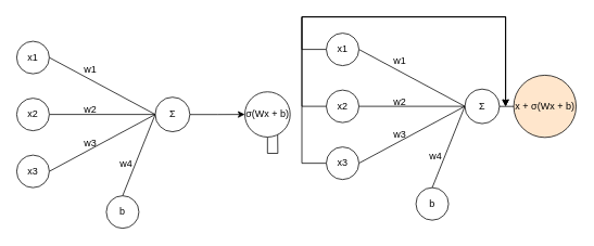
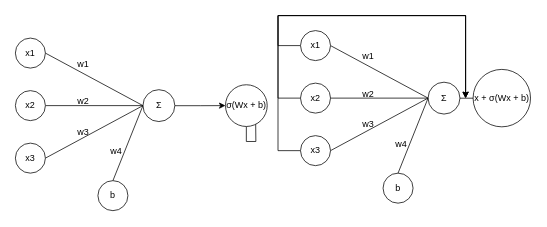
  <mxCell id="0" />
  <mxCell id="1" parent="0" />
  <mxCell id="2" style="rounded=0;orthogonalLoop=1;jettySize=auto;html=1;exitX=1;exitY=0.5;exitDx=0;exitDy=0;entryX=0;entryY=0.5;entryDx=0;entryDy=0;endArrow=none;endFill=1;startFill=0;" edge="1" parent="1" source="3" target="9"><mxGeometry relative="1" as="geometry" /></mxCell>
  <mxCell id="3" value="x1" style="ellipse;whiteSpace=wrap;html=1;aspect=fixed;" vertex="1" parent="1"><mxGeometry x="20" y="50" width="40" height="40" as="geometry" /></mxCell>
  <mxCell id="4" style="edgeStyle=orthogonalEdgeStyle;rounded=0;orthogonalLoop=1;jettySize=auto;html=1;exitX=1;exitY=0.5;exitDx=0;exitDy=0;entryX=0;entryY=0.5;entryDx=0;entryDy=0;endArrow=none;endFill=1;startFill=0;" edge="1" parent="1" source="5" target="9"><mxGeometry relative="1" as="geometry" /></mxCell>
  <mxCell id="5" value="x2" style="ellipse;whiteSpace=wrap;html=1;aspect=fixed;" vertex="1" parent="1"><mxGeometry x="20" y="120" width="40" height="40" as="geometry" /></mxCell>
  <mxCell id="6" style="rounded=0;orthogonalLoop=1;jettySize=auto;html=1;exitX=1;exitY=0.5;exitDx=0;exitDy=0;entryX=0;entryY=0.5;entryDx=0;entryDy=0;endArrow=none;endFill=1;startFill=0;" edge="1" parent="1" source="7" target="9"><mxGeometry relative="1" as="geometry" /></mxCell>
  <mxCell id="7" value="x3" style="ellipse;whiteSpace=wrap;html=1;aspect=fixed;" vertex="1" parent="1"><mxGeometry x="20" y="190" width="40" height="40" as="geometry" /></mxCell>
  <mxCell id="8" value="" style="edgeStyle=orthogonalEdgeStyle;rounded=0;orthogonalLoop=1;jettySize=auto;html=1;" edge="1" parent="1" source="9" target="17"><mxGeometry relative="1" as="geometry" /></mxCell>
  <mxCell id="9" value="Σ" style="ellipse;whiteSpace=wrap;html=1;aspect=fixed;" vertex="1" parent="1"><mxGeometry x="190" y="118.75" width="42.5" height="42.5" as="geometry" /></mxCell>
  <mxCell id="10" value="w1" style="text;html=1;align=center;verticalAlign=middle;resizable=0;points=[];autosize=1;strokeColor=none;fillColor=none;" vertex="1" parent="1"><mxGeometry x="90" y="70" width="40" height="30" as="geometry" /></mxCell>
  <mxCell id="11" value="w2" style="text;html=1;align=center;verticalAlign=middle;resizable=0;points=[];autosize=1;strokeColor=none;fillColor=none;" vertex="1" parent="1"><mxGeometry x="90" y="120" width="40" height="30" as="geometry" /></mxCell>
  <mxCell id="12" value="w3" style="text;html=1;align=center;verticalAlign=middle;resizable=0;points=[];autosize=1;strokeColor=none;fillColor=none;" vertex="1" parent="1"><mxGeometry x="90" y="160" width="40" height="30" as="geometry" /></mxCell>
  <mxCell id="13" style="rounded=0;orthogonalLoop=1;jettySize=auto;html=1;exitX=0.5;exitY=0;exitDx=0;exitDy=0;entryX=0;entryY=0.5;entryDx=0;entryDy=0;endArrow=none;endFill=1;startFill=0;" edge="1" parent="1" source="14" target="9"><mxGeometry relative="1" as="geometry" /></mxCell>
  <mxCell id="14" value="b" style="ellipse;whiteSpace=wrap;html=1;aspect=fixed;" vertex="1" parent="1"><mxGeometry x="130" y="240" width="40" height="40" as="geometry" /></mxCell>
  <mxCell id="15" value="w4" style="text;html=1;align=center;verticalAlign=middle;resizable=0;points=[];autosize=1;strokeColor=none;fillColor=none;" vertex="1" parent="1"><mxGeometry x="134" y="186" width="40" height="30" as="geometry" /></mxCell>
  <mxCell id="16" style="edgeStyle=orthogonalEdgeStyle;rounded=0;orthogonalLoop=1;jettySize=auto;html=1;" edge="1" parent="1" source="17"><mxGeometry relative="1" as="geometry"><mxPoint x="340" y="140" as="targetPoint" /></mxGeometry></mxCell>
  <mxCell id="17" value="σ(Wx + b)" style="ellipse;whiteSpace=wrap;html=1;aspect=fixed;" vertex="1" parent="1"><mxGeometry x="300" y="112.19" width="55.62" height="55.62" as="geometry" /></mxCell>
  <mxCell id="18" style="rounded=0;orthogonalLoop=1;jettySize=auto;html=1;exitX=1;exitY=0.5;exitDx=0;exitDy=0;entryX=0;entryY=0.5;entryDx=0;entryDy=0;endArrow=none;endFill=1;startFill=0;" edge="1" parent="1" source="20" target="28"><mxGeometry relative="1" as="geometry" /></mxCell>
  <mxCell id="19" style="edgeStyle=orthogonalEdgeStyle;rounded=0;orthogonalLoop=1;jettySize=auto;html=1;" edge="1" parent="1" source="20"><mxGeometry relative="1" as="geometry"><mxPoint x="620" y="130" as="targetPoint" /><Array as="points"><mxPoint x="370" y="60" /><mxPoint x="370" y="20" /><mxPoint x="620" y="20" /></Array></mxGeometry></mxCell>
  <mxCell id="20" value="x1" style="ellipse;whiteSpace=wrap;html=1;aspect=fixed;" vertex="1" parent="1"><mxGeometry x="400" y="40" width="40" height="40" as="geometry" /></mxCell>
  <mxCell id="21" style="edgeStyle=orthogonalEdgeStyle;rounded=0;orthogonalLoop=1;jettySize=auto;html=1;exitX=1;exitY=0.5;exitDx=0;exitDy=0;entryX=0;entryY=0.5;entryDx=0;entryDy=0;endArrow=none;endFill=1;startFill=0;" edge="1" parent="1" source="23" target="28"><mxGeometry relative="1" as="geometry" /></mxCell>
  <mxCell id="22" style="edgeStyle=orthogonalEdgeStyle;rounded=0;orthogonalLoop=1;jettySize=auto;html=1;" edge="1" parent="1" source="23"><mxGeometry relative="1" as="geometry"><mxPoint x="620" y="130" as="targetPoint" /><Array as="points"><mxPoint x="370" y="130" /><mxPoint x="370" y="20" /><mxPoint x="620" y="20" /></Array></mxGeometry></mxCell>
  <mxCell id="23" value="x2" style="ellipse;whiteSpace=wrap;html=1;aspect=fixed;" vertex="1" parent="1"><mxGeometry x="400" y="110" width="40" height="40" as="geometry" /></mxCell>
  <mxCell id="24" style="rounded=0;orthogonalLoop=1;jettySize=auto;html=1;exitX=1;exitY=0.5;exitDx=0;exitDy=0;entryX=0;entryY=0.5;entryDx=0;entryDy=0;endArrow=none;endFill=1;startFill=0;" edge="1" parent="1" source="26" target="28"><mxGeometry relative="1" as="geometry" /></mxCell>
  <mxCell id="25" style="edgeStyle=orthogonalEdgeStyle;rounded=0;orthogonalLoop=1;jettySize=auto;html=1;" edge="1" parent="1" source="26"><mxGeometry relative="1" as="geometry"><mxPoint x="620" y="130" as="targetPoint" /><Array as="points"><mxPoint x="370" y="200" /><mxPoint x="370" y="20" /><mxPoint x="620" y="20" /></Array></mxGeometry></mxCell>
  <mxCell id="26" value="x3" style="ellipse;whiteSpace=wrap;html=1;aspect=fixed;" vertex="1" parent="1"><mxGeometry x="400" y="180" width="40" height="40" as="geometry" /></mxCell>
  <mxCell id="27" value="" style="edgeStyle=orthogonalEdgeStyle;rounded=0;orthogonalLoop=1;jettySize=auto;html=1;" edge="1" parent="1" source="28" target="35"><mxGeometry relative="1" as="geometry" /></mxCell>
  <mxCell id="28" value="Σ" style="ellipse;whiteSpace=wrap;html=1;aspect=fixed;" vertex="1" parent="1"><mxGeometry x="570" y="108.75" width="42.5" height="42.5" as="geometry" /></mxCell>
  <mxCell id="29" value="w1" style="text;html=1;align=center;verticalAlign=middle;resizable=0;points=[];autosize=1;strokeColor=none;fillColor=none;" vertex="1" parent="1"><mxGeometry x="470" y="60" width="40" height="30" as="geometry" /></mxCell>
  <mxCell id="30" value="w2" style="text;html=1;align=center;verticalAlign=middle;resizable=0;points=[];autosize=1;strokeColor=none;fillColor=none;" vertex="1" parent="1"><mxGeometry x="470" y="110" width="40" height="30" as="geometry" /></mxCell>
  <mxCell id="31" value="w3" style="text;html=1;align=center;verticalAlign=middle;resizable=0;points=[];autosize=1;strokeColor=none;fillColor=none;" vertex="1" parent="1"><mxGeometry x="470" y="150" width="40" height="30" as="geometry" /></mxCell>
  <mxCell id="32" style="rounded=0;orthogonalLoop=1;jettySize=auto;html=1;exitX=0.5;exitY=0;exitDx=0;exitDy=0;entryX=0;entryY=0.5;entryDx=0;entryDy=0;endArrow=none;endFill=1;startFill=0;" edge="1" parent="1" source="33" target="28"><mxGeometry relative="1" as="geometry" /></mxCell>
  <mxCell id="33" value="b" style="ellipse;whiteSpace=wrap;html=1;aspect=fixed;" vertex="1" parent="1"><mxGeometry x="510" y="230" width="40" height="40" as="geometry" /></mxCell>
  <mxCell id="34" value="w4" style="text;html=1;align=center;verticalAlign=middle;resizable=0;points=[];autosize=1;strokeColor=none;fillColor=none;" vertex="1" parent="1"><mxGeometry x="514" y="176" width="40" height="30" as="geometry" /></mxCell>
- <mxCell id="35" value="x + σ(Wx + b)" style="ellipse;whiteSpace=wrap;html=1;aspect=fixed;fillColor=#ffe6cc;" vertex="1" parent="1"><mxGeometry x="630" y="91.72" width="76.56" height="76.56" as="geometry" /></mxCell>
+ <mxCell id="35" value="x + σ(Wx + b)" style="ellipse;whiteSpace=wrap;html=1;aspect=fixed;" vertex="1" parent="1"><mxGeometry x="630" y="91.72" width="76.56" height="76.56" as="geometry" /></mxCell>
